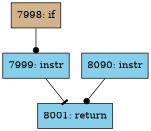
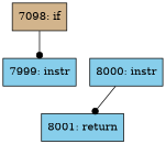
  digraph {
    node [fillcolor=skyblue shape=box style=filled]
    edge [arrowhead=dot]
-   n1 [fillcolor=tan label="7998: if"]
+   n1 [fillcolor=tan label="7098: if"]
    n2 [label="7999: instr"]
    n3 [label="8001: return"]
-   n4 [label="8090: instr"]
+   n4 [label="8000: instr"]
    n1 -> n2
-   n2 -> n3 [arrowhead=tee]
    n4 -> n3
  }
